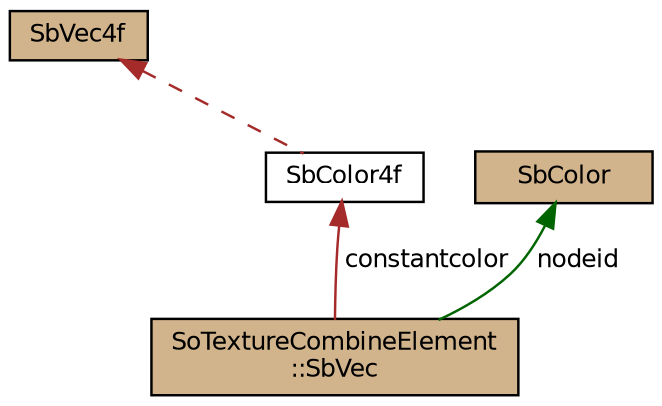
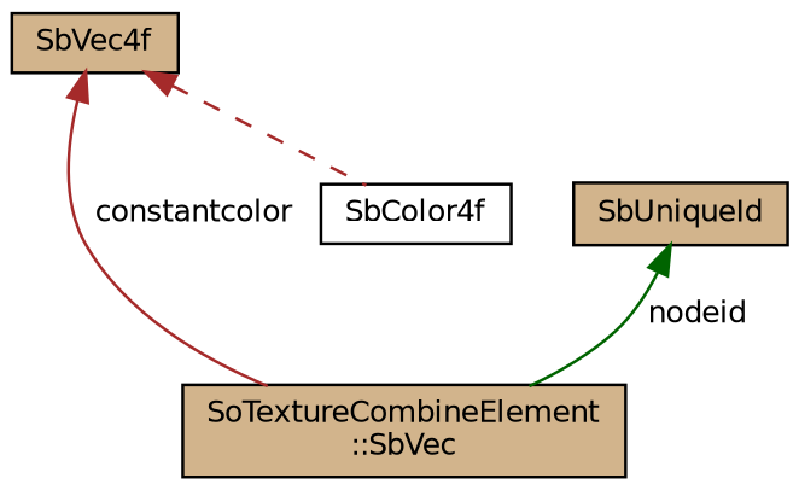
  digraph {
    node [color=black fillcolor=tan fontname=Helvetica fontsize=10 shape=record style=filled]
    edge [color=brown dir=back fontname=Helvetica fontsize=10 labelfontname=Helvetica labelfontsize=10 style=solid]
    n1 [fontcolor=black height=0.2 label="SoTextureCombineElement\l::SbVec" width=0.4]
    n2 [fillcolor=white height=0.2 label=SbColor4f width=0.4]
    n3 [height=0.2 label=SbVec4f width=0.4]
-   n4 [height=0.2 label=SbColor width=0.4]
-   n2 -> n1 [label=" constantcolor"]
+   n4 [height=0.2 label=SbUniqueId width=0.4]
+   n3 -> n1 [label=" constantcolor"]
    n3 -> n2 [style=dashed]
    n4 -> n1 [color=darkgreen label=" nodeid"]
  }
